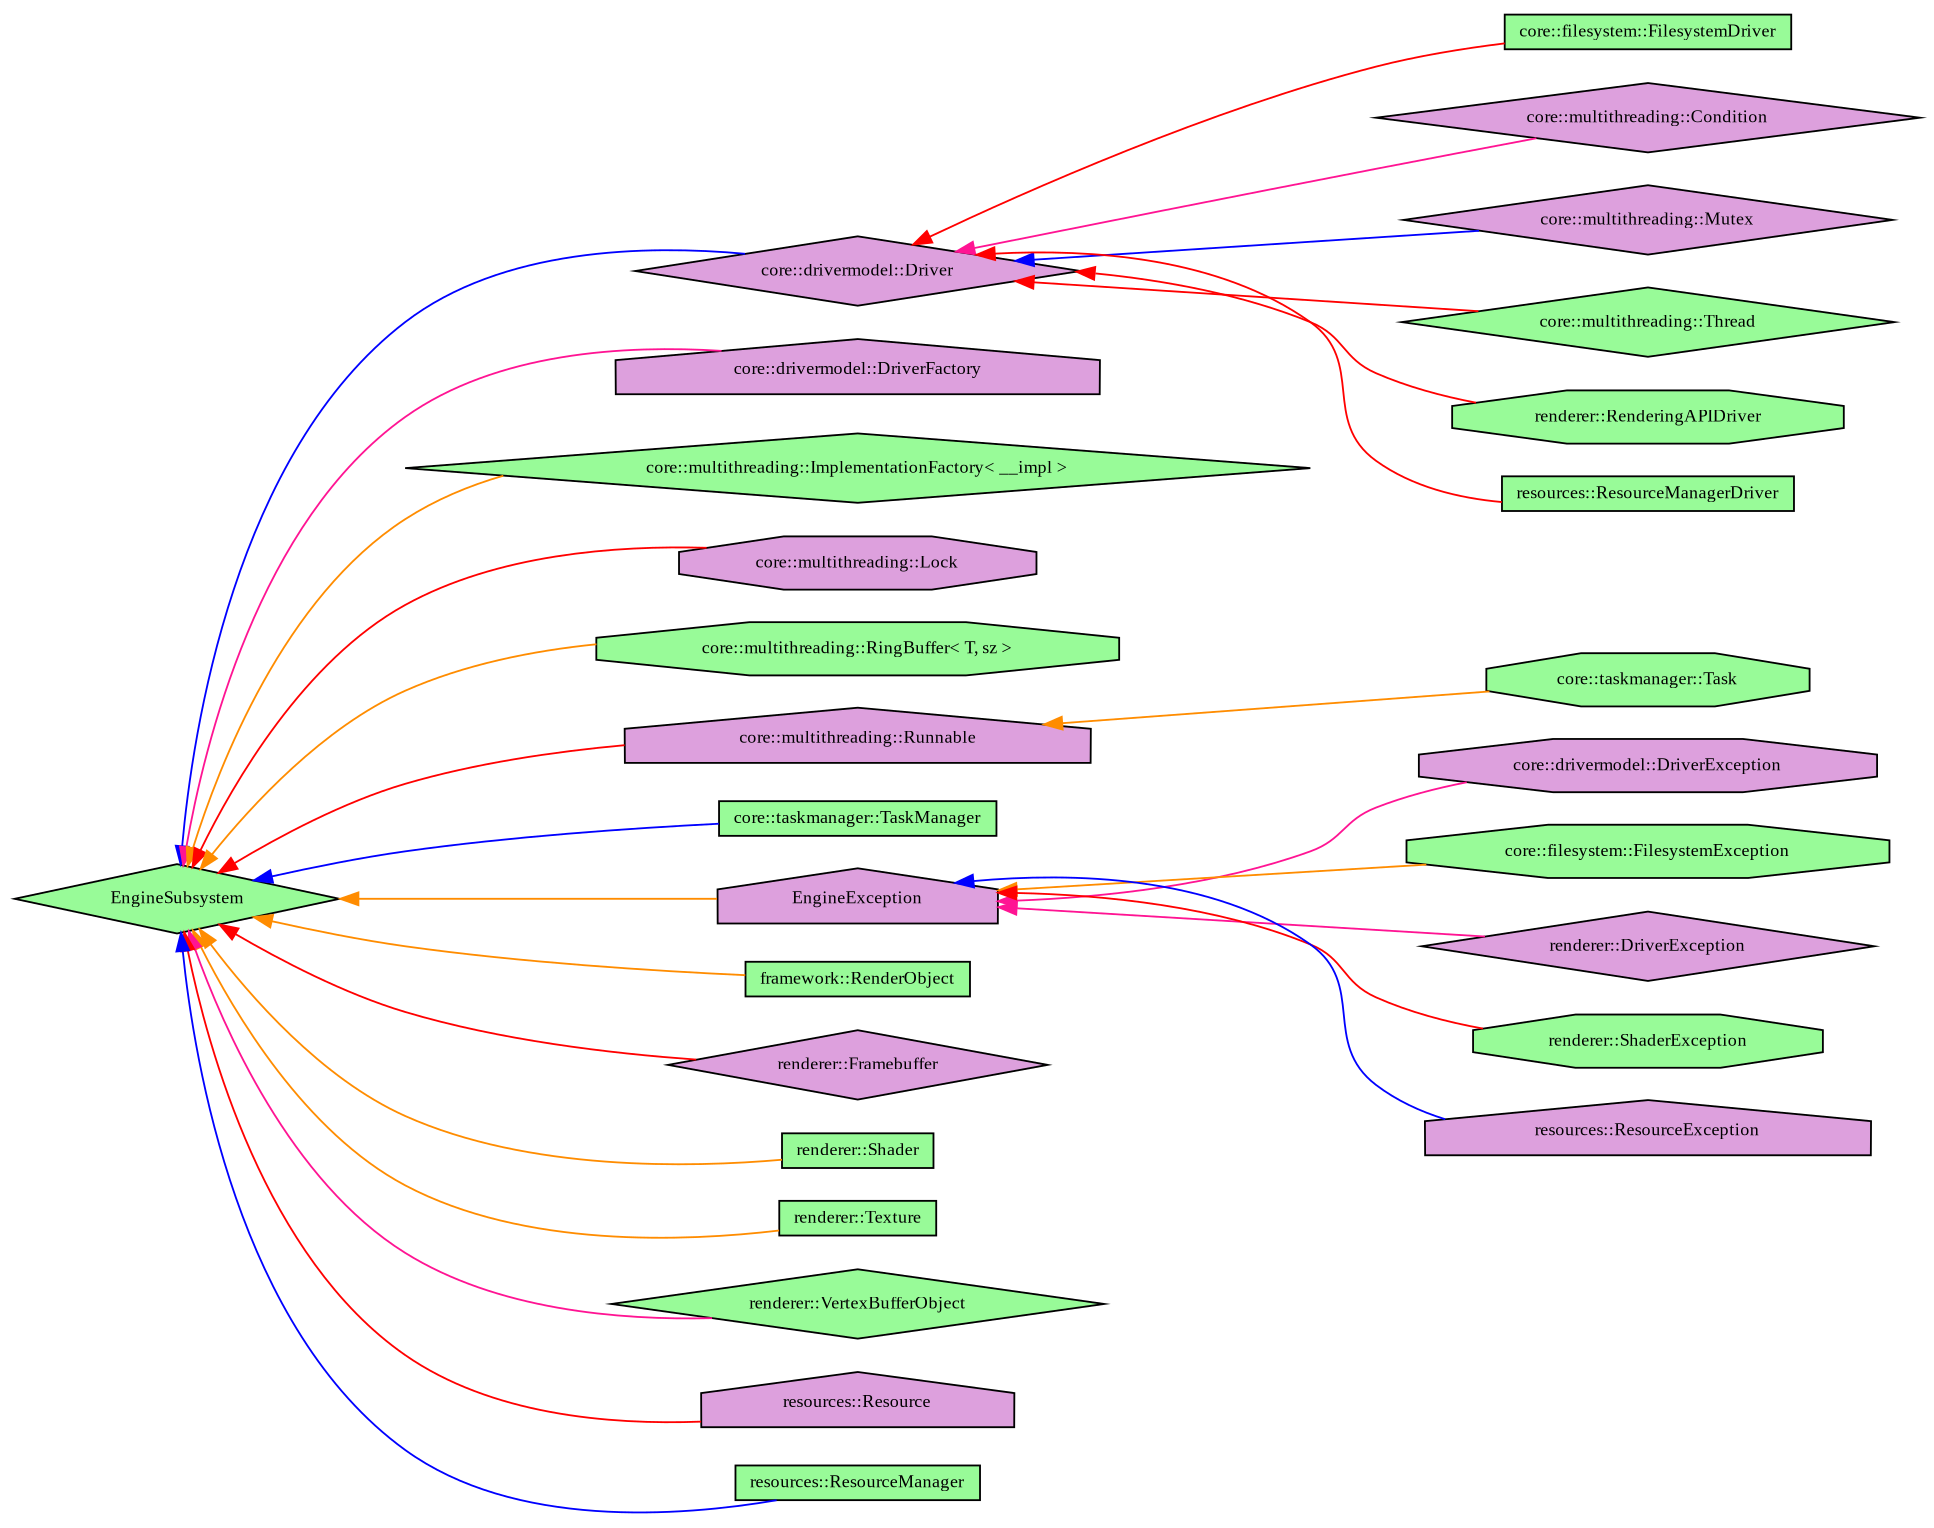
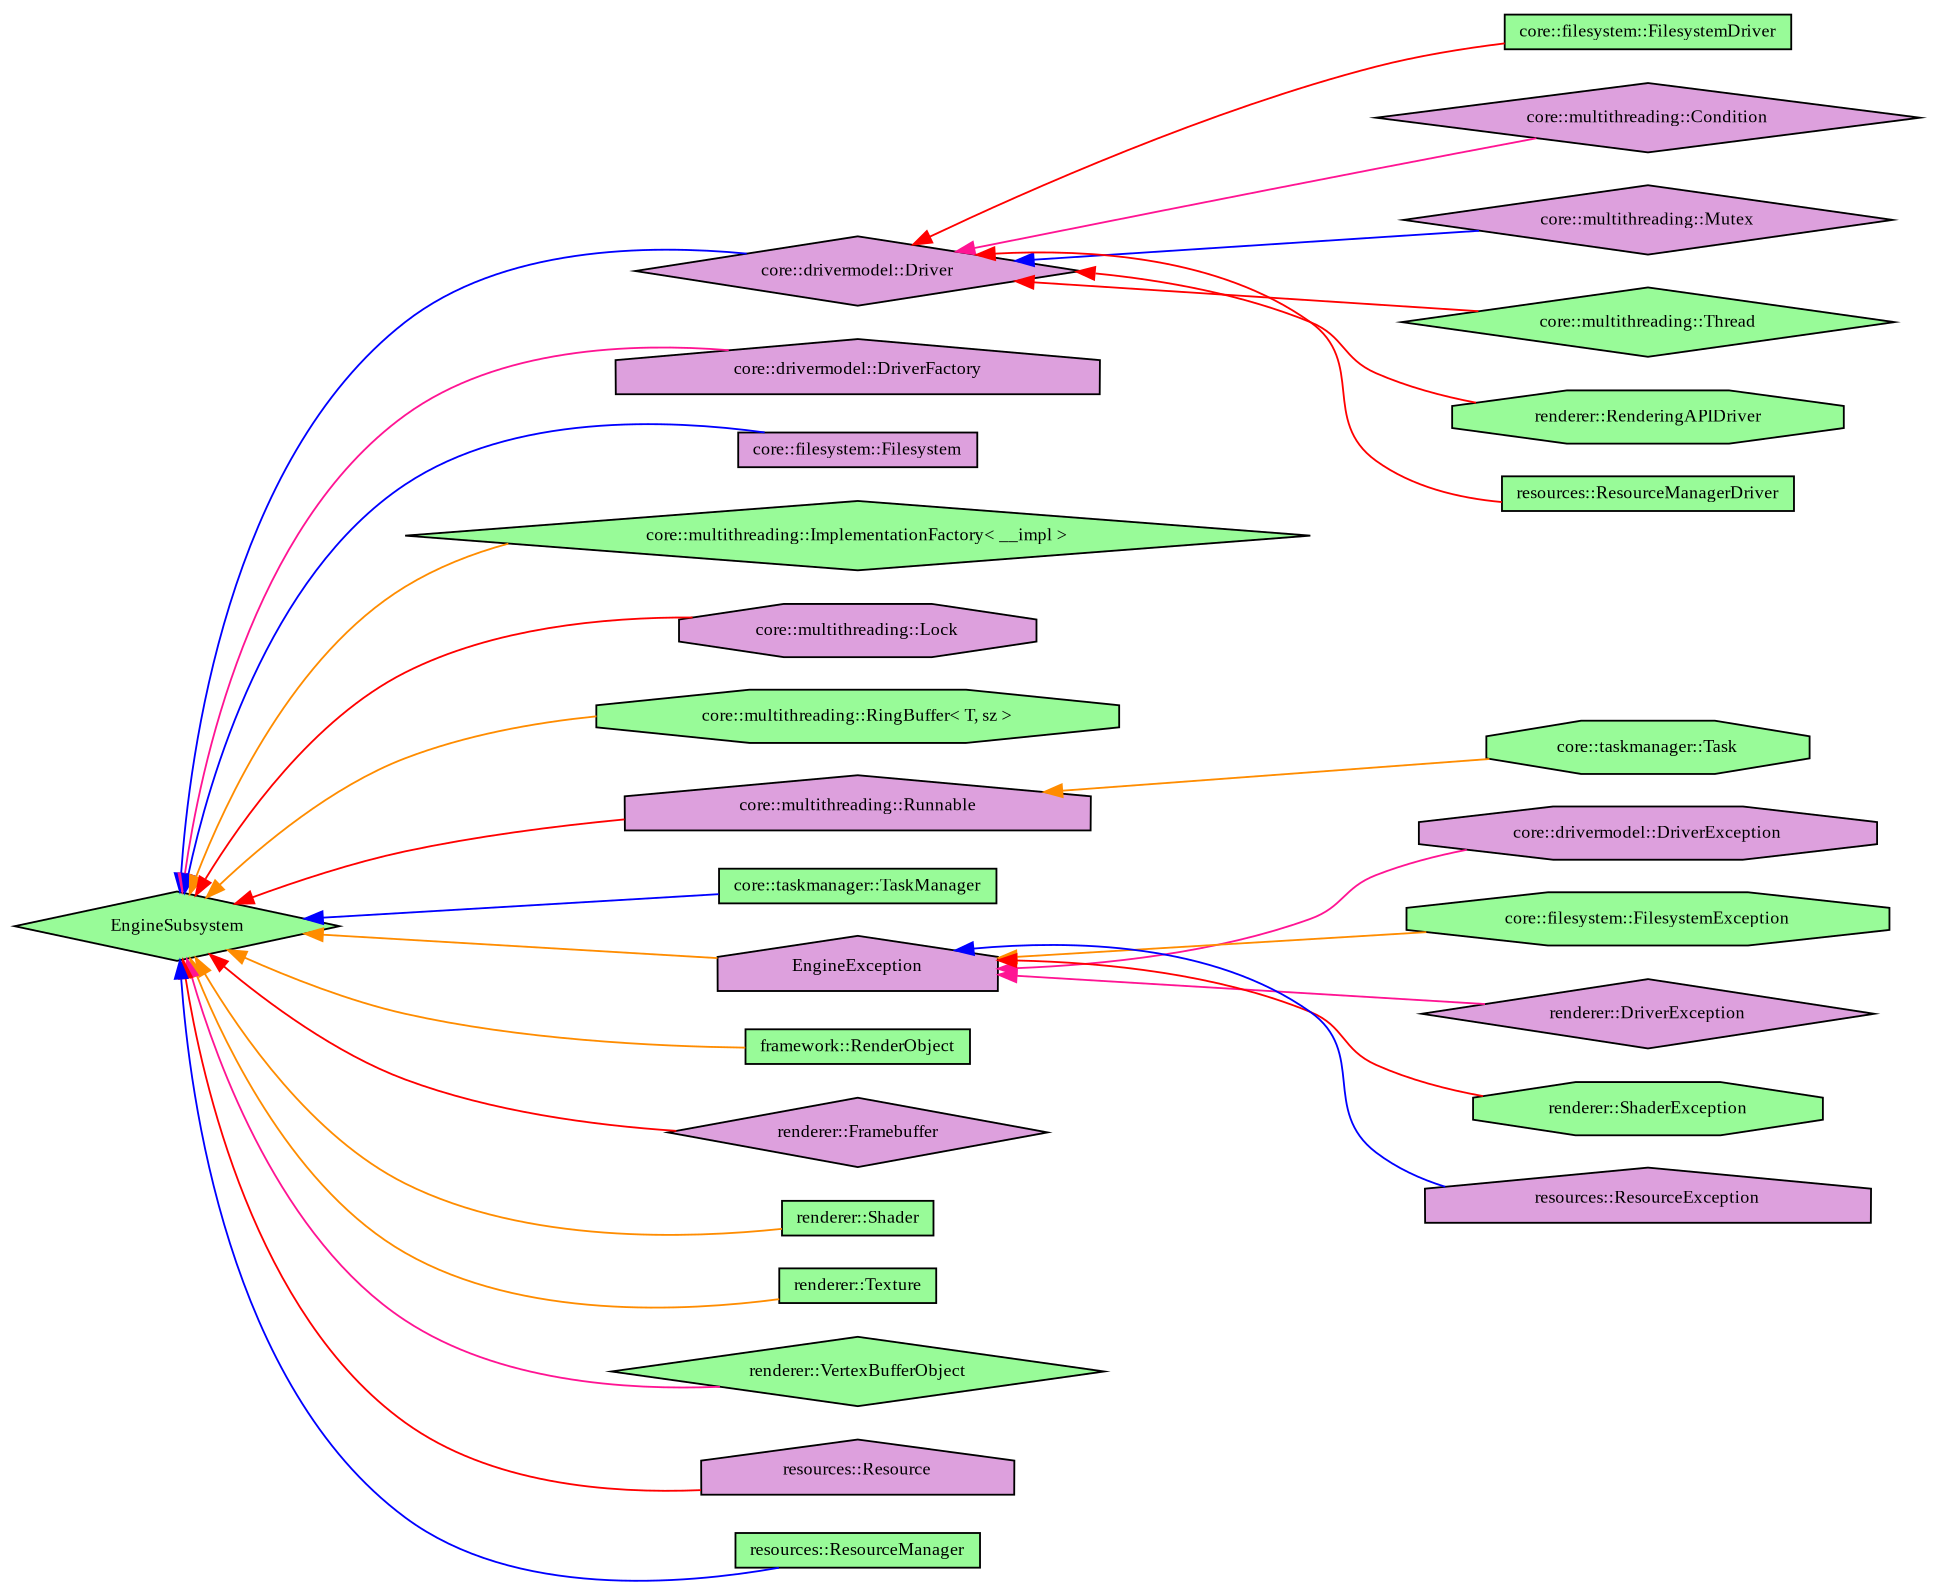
  digraph {
    fontname="Liberation Serif"
    rankdir=LR
    node [color=black fillcolor=palegreen fontname="Liberation Serif" fontsize=10 shape=diamond style=filled]
    edge [color=red dir=back fontname="Liberation Serif" fontsize=10 labelfontname=FreeSans labelfontsize=10 style=solid]
    n1 [height=0.2 label=EngineSubsystem width=0.4]
    n2 [fillcolor=plum height=0.2 label="core::drivermodel::Driver" width=0.4]
    n3 [fillcolor=plum height=0.2 label="core::drivermodel::DriverFactory" shape=house width=0.4]
+   n4 [fillcolor=plum height=0.2 label="core::filesystem::Filesystem" shape=box width=0.4]
    n5 [height=0.2 label="core::multithreading::ImplementationFactory\< __impl \>" width=0.4]
    n6 [fillcolor=plum height=0.2 label="core::multithreading::Lock" shape=octagon width=0.4]
    n7 [height=0.2 label="core::multithreading::RingBuffer\< T, sz \>" shape=octagon width=0.4]
    n8 [fillcolor=plum height=0.2 label="core::multithreading::Runnable" shape=house width=0.4]
    n9 [height=0.2 label="core::taskmanager::TaskManager" shape=box width=0.4]
    n10 [fillcolor=plum height=0.2 label=EngineException shape=house width=0.4]
    n11 [height=0.2 label="framework::RenderObject" shape=box width=0.4]
    n12 [fillcolor=plum height=0.2 label="renderer::Framebuffer" width=0.4]
    n13 [height=0.2 label="renderer::Shader" shape=box width=0.4]
    n14 [height=0.2 label="renderer::Texture" shape=box width=0.4]
    n15 [height=0.2 label="renderer::VertexBufferObject" width=0.4]
    n16 [fillcolor=plum height=0.2 label="resources::Resource" shape=house width=0.4]
    n17 [height=0.2 label="resources::ResourceManager" shape=box width=0.4]
    n18 [height=0.2 label="core::filesystem::FilesystemDriver" shape=box width=0.4]
    n19 [fillcolor=plum height=0.2 label="core::multithreading::Condition" width=0.4]
    n20 [fillcolor=plum height=0.2 label="core::multithreading::Mutex" width=0.4]
    n21 [height=0.2 label="core::multithreading::Thread" width=0.4]
    n22 [height=0.2 label="renderer::RenderingAPIDriver" shape=octagon width=0.4]
    n23 [height=0.2 label="resources::ResourceManagerDriver" shape=box width=0.4]
    n24 [height=0.2 label="core::taskmanager::Task" shape=octagon width=0.4]
    n25 [fillcolor=plum height=0.2 label="core::drivermodel::DriverException" shape=octagon width=0.4]
    n26 [height=0.2 label="core::filesystem::FilesystemException" shape=octagon width=0.4]
    n27 [fillcolor=plum height=0.2 label="renderer::DriverException" width=0.4]
    n28 [height=0.2 label="renderer::ShaderException" shape=octagon width=0.4]
    n29 [fillcolor=plum height=0.2 label="resources::ResourceException" shape=house width=0.4]
    n1 -> n2 [color=blue]
    n1 -> n3 [color=deeppink]
+   n1 -> n4 [color=blue]
    n1 -> n5 [color=darkorange]
    n1 -> n6
    n1 -> n7 [color=darkorange]
    n1 -> n8
    n1 -> n9 [color=blue]
    n1 -> n10 [color=darkorange]
    n1 -> n11 [color=darkorange]
    n1 -> n12
    n1 -> n13 [color=darkorange]
    n1 -> n14 [color=darkorange]
    n1 -> n15 [color=deeppink]
    n1 -> n16
    n1 -> n17 [color=blue]
    n2 -> n18
    n2 -> n19 [color=deeppink]
    n2 -> n20 [color=blue]
    n2 -> n21
    n2 -> n22
    n2 -> n23
    n8 -> n24 [color=darkorange]
    n10 -> n25 [color=deeppink]
    n10 -> n26 [color=darkorange]
    n10 -> n27 [color=deeppink]
    n10 -> n28
    n10 -> n29 [color=blue]
  }
